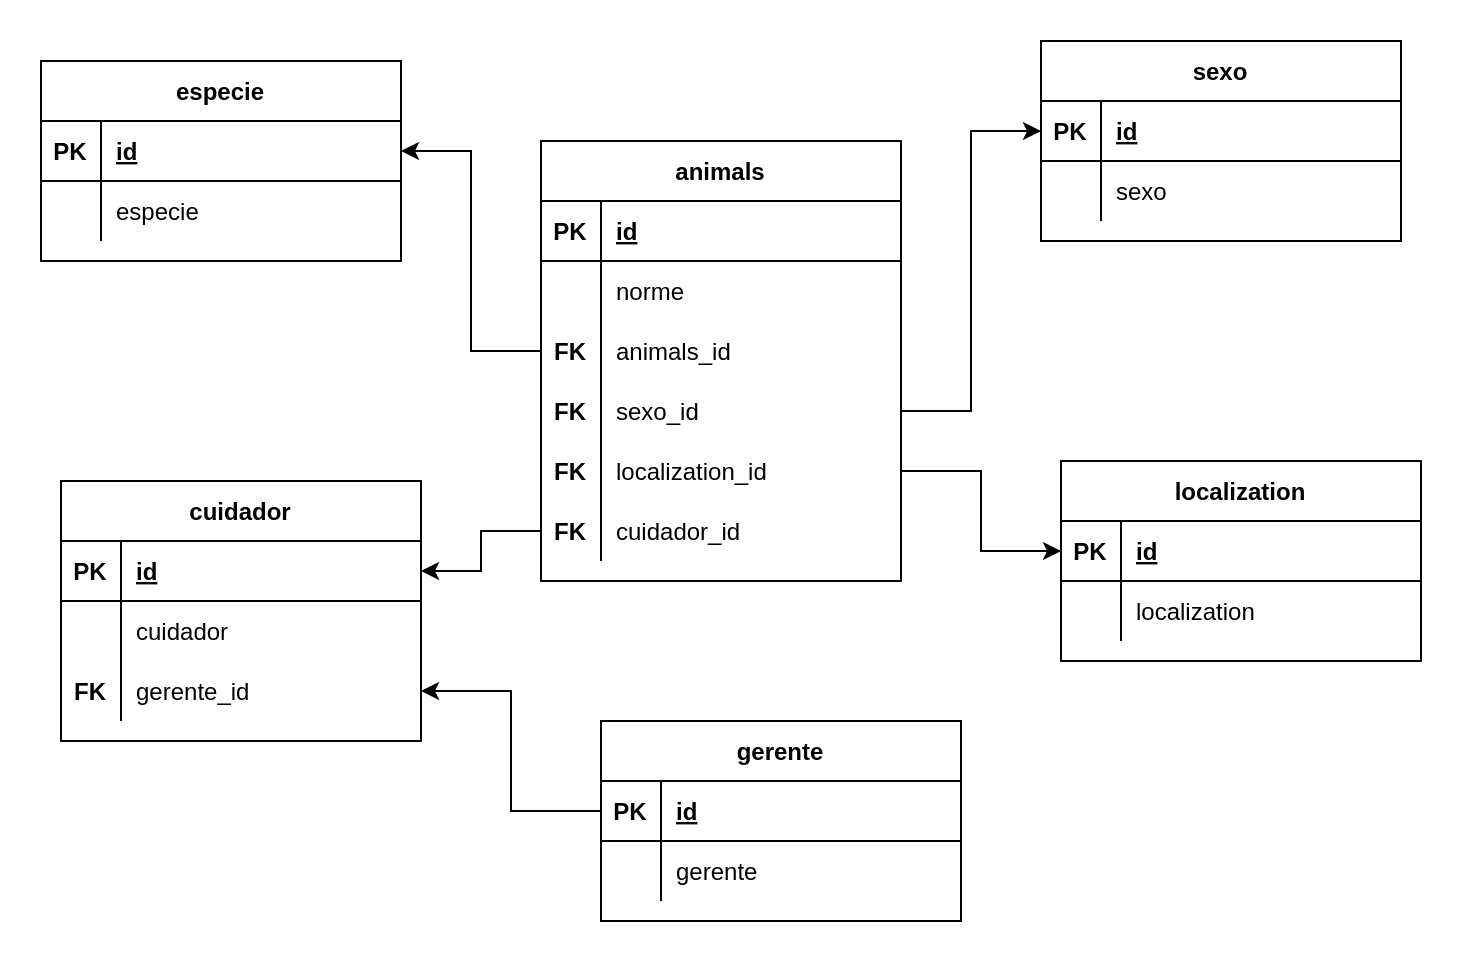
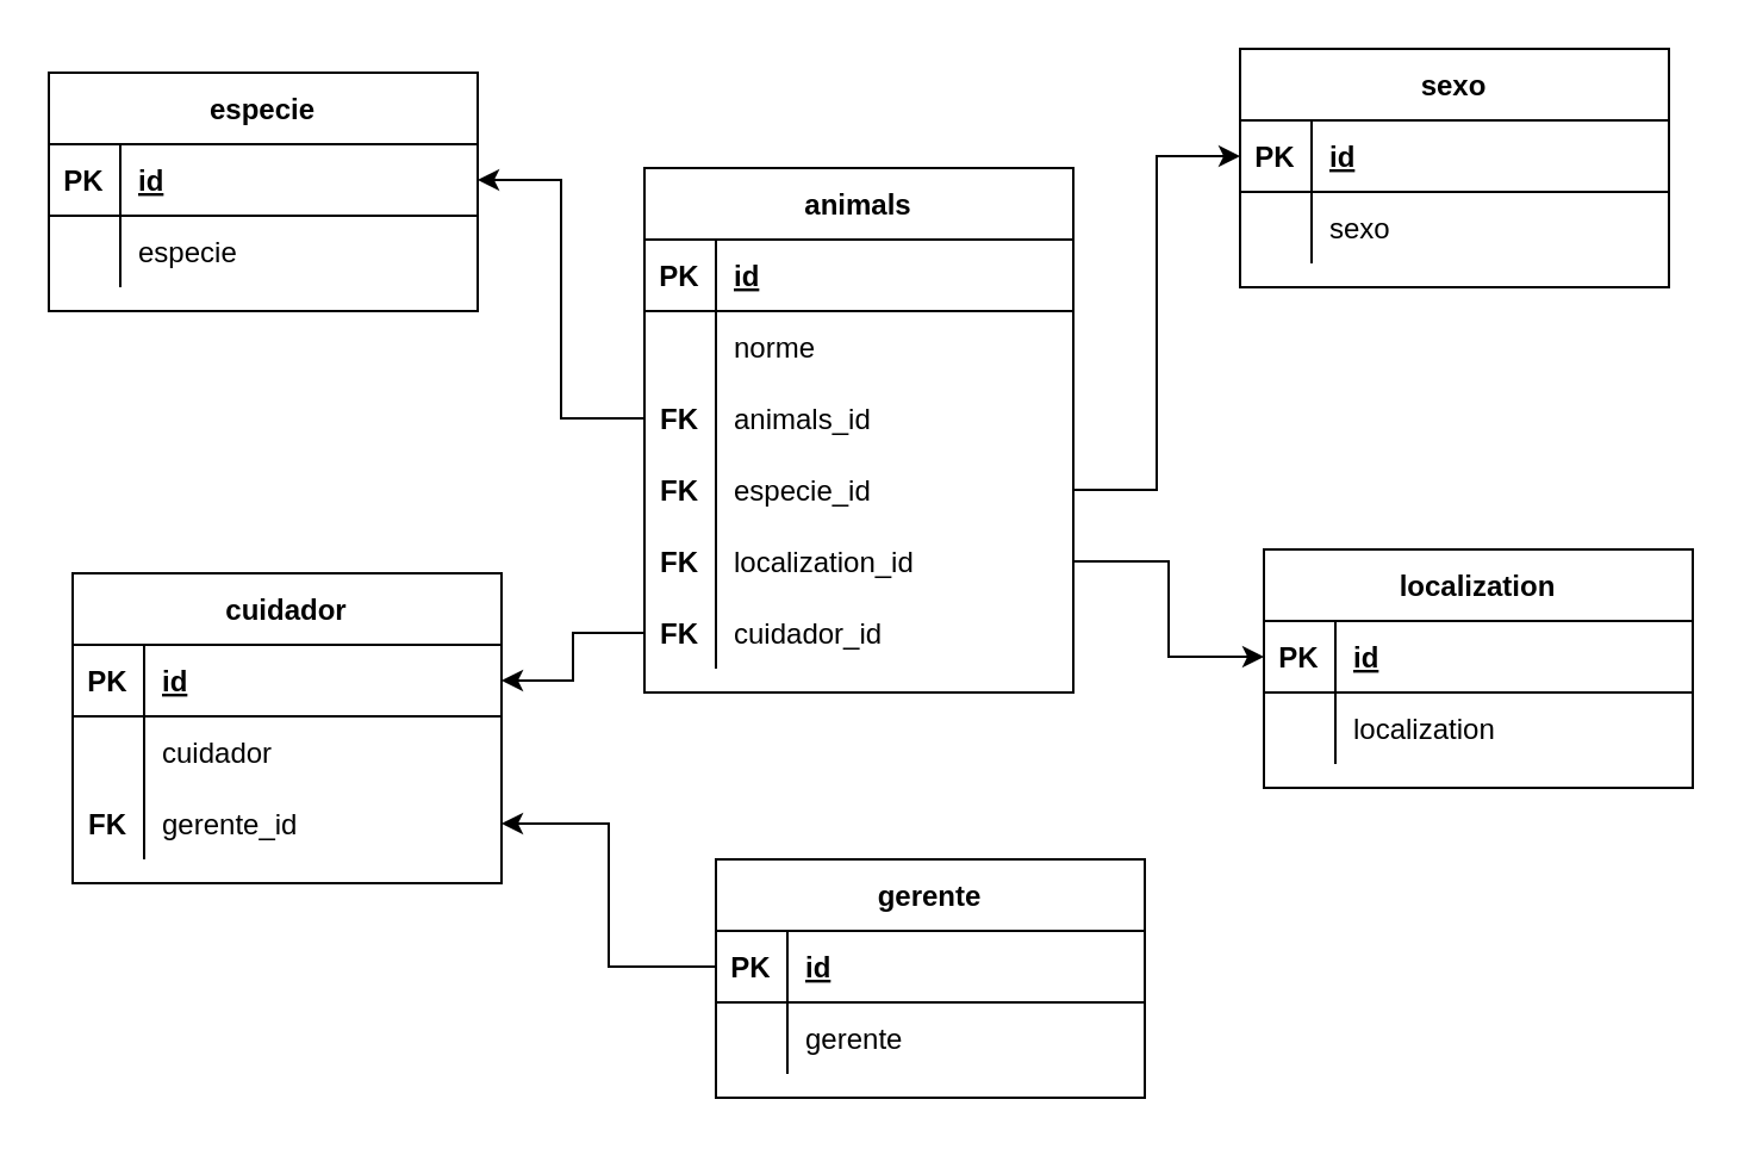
  <mxCell id="0" />
  <mxCell id="1" parent="0" />
  <mxCell id="2" value="animals" style="shape=table;startSize=30;container=1;collapsible=1;childLayout=tableLayout;fixedRows=1;rowLines=0;fontStyle=1;align=center;resizeLast=1;" vertex="1" parent="1"><mxGeometry x="270" y="70" width="180" height="220" as="geometry" /></mxCell>
  <mxCell id="3" value="" style="shape=tableRow;horizontal=0;startSize=0;swimlaneHead=0;swimlaneBody=0;fillColor=none;collapsible=0;dropTarget=0;points=[[0,0.5],[1,0.5]];portConstraint=eastwest;top=0;left=0;right=0;bottom=1;" vertex="1" parent="2"><mxGeometry y="30" width="180" height="30" as="geometry" /></mxCell>
  <mxCell id="4" value="PK" style="shape=partialRectangle;connectable=0;fillColor=none;top=0;left=0;bottom=0;right=0;fontStyle=1;overflow=hidden;" vertex="1" parent="3"><mxGeometry width="30" height="30" as="geometry"><mxRectangle width="30" height="30" as="alternateBounds" /></mxGeometry></mxCell>
  <mxCell id="5" value="id" style="shape=partialRectangle;connectable=0;fillColor=none;top=0;left=0;bottom=0;right=0;align=left;spacingLeft=6;fontStyle=5;overflow=hidden;" vertex="1" parent="3"><mxGeometry x="30" width="150" height="30" as="geometry"><mxRectangle width="150" height="30" as="alternateBounds" /></mxGeometry></mxCell>
  <mxCell id="6" value="" style="shape=tableRow;horizontal=0;startSize=0;swimlaneHead=0;swimlaneBody=0;fillColor=none;collapsible=0;dropTarget=0;points=[[0,0.5],[1,0.5]];portConstraint=eastwest;top=0;left=0;right=0;bottom=0;" vertex="1" parent="2"><mxGeometry y="60" width="180" height="30" as="geometry" /></mxCell>
  <mxCell id="7" value="" style="shape=partialRectangle;connectable=0;fillColor=none;top=0;left=0;bottom=0;right=0;editable=1;overflow=hidden;" vertex="1" parent="6"><mxGeometry width="30" height="30" as="geometry"><mxRectangle width="30" height="30" as="alternateBounds" /></mxGeometry></mxCell>
  <mxCell id="8" value="norme" style="shape=partialRectangle;connectable=0;fillColor=none;top=0;left=0;bottom=0;right=0;align=left;spacingLeft=6;overflow=hidden;" vertex="1" parent="6"><mxGeometry x="30" width="150" height="30" as="geometry"><mxRectangle width="150" height="30" as="alternateBounds" /></mxGeometry></mxCell>
  <mxCell id="9" value="" style="shape=tableRow;horizontal=0;startSize=0;swimlaneHead=0;swimlaneBody=0;fillColor=none;collapsible=0;dropTarget=0;points=[[0,0.5],[1,0.5]];portConstraint=eastwest;top=0;left=0;right=0;bottom=0;" vertex="1" parent="2"><mxGeometry y="90" width="180" height="30" as="geometry" /></mxCell>
  <mxCell id="10" value="FK" style="shape=partialRectangle;connectable=0;fillColor=none;top=0;left=0;bottom=0;right=0;editable=1;overflow=hidden;fontStyle=1" vertex="1" parent="9"><mxGeometry width="30" height="30" as="geometry"><mxRectangle width="30" height="30" as="alternateBounds" /></mxGeometry></mxCell>
  <mxCell id="11" value="animals_id" style="shape=partialRectangle;connectable=0;fillColor=none;top=0;left=0;bottom=0;right=0;align=left;spacingLeft=6;overflow=hidden;" vertex="1" parent="9"><mxGeometry x="30" width="150" height="30" as="geometry"><mxRectangle width="150" height="30" as="alternateBounds" /></mxGeometry></mxCell>
  <mxCell id="12" value="" style="shape=tableRow;horizontal=0;startSize=0;swimlaneHead=0;swimlaneBody=0;fillColor=none;collapsible=0;dropTarget=0;points=[[0,0.5],[1,0.5]];portConstraint=eastwest;top=0;left=0;right=0;bottom=0;" vertex="1" parent="2"><mxGeometry y="120" width="180" height="30" as="geometry" /></mxCell>
  <mxCell id="13" value="FK" style="shape=partialRectangle;connectable=0;fillColor=none;top=0;left=0;bottom=0;right=0;editable=1;overflow=hidden;fontStyle=1" vertex="1" parent="12"><mxGeometry width="30" height="30" as="geometry"><mxRectangle width="30" height="30" as="alternateBounds" /></mxGeometry></mxCell>
- <mxCell id="14" value="sexo_id" style="shape=partialRectangle;connectable=0;fillColor=none;top=0;left=0;bottom=0;right=0;align=left;spacingLeft=6;overflow=hidden;" vertex="1" parent="12"><mxGeometry x="30" width="150" height="30" as="geometry"><mxRectangle width="150" height="30" as="alternateBounds" /></mxGeometry></mxCell>
+ <mxCell id="14" value="especie_id" style="shape=partialRectangle;connectable=0;fillColor=none;top=0;left=0;bottom=0;right=0;align=left;spacingLeft=6;overflow=hidden;" vertex="1" parent="12"><mxGeometry x="30" width="150" height="30" as="geometry"><mxRectangle width="150" height="30" as="alternateBounds" /></mxGeometry></mxCell>
  <mxCell id="15" value="" style="shape=tableRow;horizontal=0;startSize=0;swimlaneHead=0;swimlaneBody=0;fillColor=none;collapsible=0;dropTarget=0;points=[[0,0.5],[1,0.5]];portConstraint=eastwest;top=0;left=0;right=0;bottom=0;" vertex="1" parent="2"><mxGeometry y="150" width="180" height="30" as="geometry" /></mxCell>
  <mxCell id="16" value="FK" style="shape=partialRectangle;connectable=0;fillColor=none;top=0;left=0;bottom=0;right=0;editable=1;overflow=hidden;fontStyle=1" vertex="1" parent="15"><mxGeometry width="30" height="30" as="geometry"><mxRectangle width="30" height="30" as="alternateBounds" /></mxGeometry></mxCell>
  <mxCell id="17" value="localization_id" style="shape=partialRectangle;connectable=0;fillColor=none;top=0;left=0;bottom=0;right=0;align=left;spacingLeft=6;overflow=hidden;" vertex="1" parent="15"><mxGeometry x="30" width="150" height="30" as="geometry"><mxRectangle width="150" height="30" as="alternateBounds" /></mxGeometry></mxCell>
  <mxCell id="18" value="" style="shape=tableRow;horizontal=0;startSize=0;swimlaneHead=0;swimlaneBody=0;fillColor=none;collapsible=0;dropTarget=0;points=[[0,0.5],[1,0.5]];portConstraint=eastwest;top=0;left=0;right=0;bottom=0;" vertex="1" parent="2"><mxGeometry y="180" width="180" height="30" as="geometry" /></mxCell>
  <mxCell id="19" value="FK" style="shape=partialRectangle;connectable=0;fillColor=none;top=0;left=0;bottom=0;right=0;editable=1;overflow=hidden;fontStyle=1" vertex="1" parent="18"><mxGeometry width="30" height="30" as="geometry"><mxRectangle width="30" height="30" as="alternateBounds" /></mxGeometry></mxCell>
  <mxCell id="20" value="cuidador_id" style="shape=partialRectangle;connectable=0;fillColor=none;top=0;left=0;bottom=0;right=0;align=left;spacingLeft=6;overflow=hidden;" vertex="1" parent="18"><mxGeometry x="30" width="150" height="30" as="geometry"><mxRectangle width="150" height="30" as="alternateBounds" /></mxGeometry></mxCell>
  <mxCell id="21" value="especie" style="shape=table;startSize=30;container=1;collapsible=1;childLayout=tableLayout;fixedRows=1;rowLines=0;fontStyle=1;align=center;resizeLast=1;" vertex="1" parent="1"><mxGeometry x="20" y="30" width="180" height="100" as="geometry" /></mxCell>
  <mxCell id="22" value="" style="shape=tableRow;horizontal=0;startSize=0;swimlaneHead=0;swimlaneBody=0;fillColor=none;collapsible=0;dropTarget=0;points=[[0,0.5],[1,0.5]];portConstraint=eastwest;top=0;left=0;right=0;bottom=1;" vertex="1" parent="21"><mxGeometry y="30" width="180" height="30" as="geometry" /></mxCell>
  <mxCell id="23" value="PK" style="shape=partialRectangle;connectable=0;fillColor=none;top=0;left=0;bottom=0;right=0;fontStyle=1;overflow=hidden;" vertex="1" parent="22"><mxGeometry width="30" height="30" as="geometry"><mxRectangle width="30" height="30" as="alternateBounds" /></mxGeometry></mxCell>
  <mxCell id="24" value="id" style="shape=partialRectangle;connectable=0;fillColor=none;top=0;left=0;bottom=0;right=0;align=left;spacingLeft=6;fontStyle=5;overflow=hidden;" vertex="1" parent="22"><mxGeometry x="30" width="150" height="30" as="geometry"><mxRectangle width="150" height="30" as="alternateBounds" /></mxGeometry></mxCell>
  <mxCell id="25" value="" style="shape=tableRow;horizontal=0;startSize=0;swimlaneHead=0;swimlaneBody=0;fillColor=none;collapsible=0;dropTarget=0;points=[[0,0.5],[1,0.5]];portConstraint=eastwest;top=0;left=0;right=0;bottom=0;" vertex="1" parent="21"><mxGeometry y="60" width="180" height="30" as="geometry" /></mxCell>
  <mxCell id="26" value="" style="shape=partialRectangle;connectable=0;fillColor=none;top=0;left=0;bottom=0;right=0;editable=1;overflow=hidden;" vertex="1" parent="25"><mxGeometry width="30" height="30" as="geometry"><mxRectangle width="30" height="30" as="alternateBounds" /></mxGeometry></mxCell>
  <mxCell id="27" value="especie" style="shape=partialRectangle;connectable=0;fillColor=none;top=0;left=0;bottom=0;right=0;align=left;spacingLeft=6;overflow=hidden;" vertex="1" parent="25"><mxGeometry x="30" width="150" height="30" as="geometry"><mxRectangle width="150" height="30" as="alternateBounds" /></mxGeometry></mxCell>
  <mxCell id="28" value="sexo" style="shape=table;startSize=30;container=1;collapsible=1;childLayout=tableLayout;fixedRows=1;rowLines=0;fontStyle=1;align=center;resizeLast=1;" vertex="1" parent="1"><mxGeometry x="520" y="20" width="180" height="100" as="geometry" /></mxCell>
  <mxCell id="29" value="" style="shape=tableRow;horizontal=0;startSize=0;swimlaneHead=0;swimlaneBody=0;fillColor=none;collapsible=0;dropTarget=0;points=[[0,0.5],[1,0.5]];portConstraint=eastwest;top=0;left=0;right=0;bottom=1;" vertex="1" parent="28"><mxGeometry y="30" width="180" height="30" as="geometry" /></mxCell>
  <mxCell id="30" value="PK" style="shape=partialRectangle;connectable=0;fillColor=none;top=0;left=0;bottom=0;right=0;fontStyle=1;overflow=hidden;" vertex="1" parent="29"><mxGeometry width="30" height="30" as="geometry"><mxRectangle width="30" height="30" as="alternateBounds" /></mxGeometry></mxCell>
  <mxCell id="31" value="id" style="shape=partialRectangle;connectable=0;fillColor=none;top=0;left=0;bottom=0;right=0;align=left;spacingLeft=6;fontStyle=5;overflow=hidden;" vertex="1" parent="29"><mxGeometry x="30" width="150" height="30" as="geometry"><mxRectangle width="150" height="30" as="alternateBounds" /></mxGeometry></mxCell>
  <mxCell id="32" value="" style="shape=tableRow;horizontal=0;startSize=0;swimlaneHead=0;swimlaneBody=0;fillColor=none;collapsible=0;dropTarget=0;points=[[0,0.5],[1,0.5]];portConstraint=eastwest;top=0;left=0;right=0;bottom=0;" vertex="1" parent="28"><mxGeometry y="60" width="180" height="30" as="geometry" /></mxCell>
  <mxCell id="33" value="" style="shape=partialRectangle;connectable=0;fillColor=none;top=0;left=0;bottom=0;right=0;editable=1;overflow=hidden;" vertex="1" parent="32"><mxGeometry width="30" height="30" as="geometry"><mxRectangle width="30" height="30" as="alternateBounds" /></mxGeometry></mxCell>
  <mxCell id="34" value="sexo" style="shape=partialRectangle;connectable=0;fillColor=none;top=0;left=0;bottom=0;right=0;align=left;spacingLeft=6;overflow=hidden;" vertex="1" parent="32"><mxGeometry x="30" width="150" height="30" as="geometry"><mxRectangle width="150" height="30" as="alternateBounds" /></mxGeometry></mxCell>
  <mxCell id="35" value="localization" style="shape=table;startSize=30;container=1;collapsible=1;childLayout=tableLayout;fixedRows=1;rowLines=0;fontStyle=1;align=center;resizeLast=1;" vertex="1" parent="1"><mxGeometry x="530" y="230" width="180" height="100" as="geometry" /></mxCell>
  <mxCell id="36" value="" style="shape=tableRow;horizontal=0;startSize=0;swimlaneHead=0;swimlaneBody=0;fillColor=none;collapsible=0;dropTarget=0;points=[[0,0.5],[1,0.5]];portConstraint=eastwest;top=0;left=0;right=0;bottom=1;" vertex="1" parent="35"><mxGeometry y="30" width="180" height="30" as="geometry" /></mxCell>
  <mxCell id="37" value="PK" style="shape=partialRectangle;connectable=0;fillColor=none;top=0;left=0;bottom=0;right=0;fontStyle=1;overflow=hidden;" vertex="1" parent="36"><mxGeometry width="30" height="30" as="geometry"><mxRectangle width="30" height="30" as="alternateBounds" /></mxGeometry></mxCell>
  <mxCell id="38" value="id" style="shape=partialRectangle;connectable=0;fillColor=none;top=0;left=0;bottom=0;right=0;align=left;spacingLeft=6;fontStyle=5;overflow=hidden;" vertex="1" parent="36"><mxGeometry x="30" width="150" height="30" as="geometry"><mxRectangle width="150" height="30" as="alternateBounds" /></mxGeometry></mxCell>
  <mxCell id="39" value="" style="shape=tableRow;horizontal=0;startSize=0;swimlaneHead=0;swimlaneBody=0;fillColor=none;collapsible=0;dropTarget=0;points=[[0,0.5],[1,0.5]];portConstraint=eastwest;top=0;left=0;right=0;bottom=0;" vertex="1" parent="35"><mxGeometry y="60" width="180" height="30" as="geometry" /></mxCell>
  <mxCell id="40" value="" style="shape=partialRectangle;connectable=0;fillColor=none;top=0;left=0;bottom=0;right=0;editable=1;overflow=hidden;" vertex="1" parent="39"><mxGeometry width="30" height="30" as="geometry"><mxRectangle width="30" height="30" as="alternateBounds" /></mxGeometry></mxCell>
  <mxCell id="41" value="localization" style="shape=partialRectangle;connectable=0;fillColor=none;top=0;left=0;bottom=0;right=0;align=left;spacingLeft=6;overflow=hidden;" vertex="1" parent="39"><mxGeometry x="30" width="150" height="30" as="geometry"><mxRectangle width="150" height="30" as="alternateBounds" /></mxGeometry></mxCell>
  <mxCell id="42" style="edgeStyle=orthogonalEdgeStyle;rounded=0;orthogonalLoop=1;jettySize=auto;html=1;exitX=1;exitY=0.5;exitDx=0;exitDy=0;" edge="1" parent="1" source="15" target="36"><mxGeometry relative="1" as="geometry" /></mxCell>
  <mxCell id="43" style="edgeStyle=orthogonalEdgeStyle;rounded=0;orthogonalLoop=1;jettySize=auto;html=1;exitX=1;exitY=0.5;exitDx=0;exitDy=0;" edge="1" parent="1" source="12" target="29"><mxGeometry relative="1" as="geometry" /></mxCell>
  <mxCell id="44" value="cuidador" style="shape=table;startSize=30;container=1;collapsible=1;childLayout=tableLayout;fixedRows=1;rowLines=0;fontStyle=1;align=center;resizeLast=1;" vertex="1" parent="1"><mxGeometry x="30" y="240" width="180" height="130" as="geometry" /></mxCell>
  <mxCell id="45" value="" style="shape=tableRow;horizontal=0;startSize=0;swimlaneHead=0;swimlaneBody=0;fillColor=none;collapsible=0;dropTarget=0;points=[[0,0.5],[1,0.5]];portConstraint=eastwest;top=0;left=0;right=0;bottom=1;" vertex="1" parent="44"><mxGeometry y="30" width="180" height="30" as="geometry" /></mxCell>
  <mxCell id="46" value="PK" style="shape=partialRectangle;connectable=0;fillColor=none;top=0;left=0;bottom=0;right=0;fontStyle=1;overflow=hidden;" vertex="1" parent="45"><mxGeometry width="30" height="30" as="geometry"><mxRectangle width="30" height="30" as="alternateBounds" /></mxGeometry></mxCell>
  <mxCell id="47" value="id" style="shape=partialRectangle;connectable=0;fillColor=none;top=0;left=0;bottom=0;right=0;align=left;spacingLeft=6;fontStyle=5;overflow=hidden;" vertex="1" parent="45"><mxGeometry x="30" width="150" height="30" as="geometry"><mxRectangle width="150" height="30" as="alternateBounds" /></mxGeometry></mxCell>
  <mxCell id="48" value="" style="shape=tableRow;horizontal=0;startSize=0;swimlaneHead=0;swimlaneBody=0;fillColor=none;collapsible=0;dropTarget=0;points=[[0,0.5],[1,0.5]];portConstraint=eastwest;top=0;left=0;right=0;bottom=0;" vertex="1" parent="44"><mxGeometry y="60" width="180" height="30" as="geometry" /></mxCell>
  <mxCell id="49" value="" style="shape=partialRectangle;connectable=0;fillColor=none;top=0;left=0;bottom=0;right=0;editable=1;overflow=hidden;" vertex="1" parent="48"><mxGeometry width="30" height="30" as="geometry"><mxRectangle width="30" height="30" as="alternateBounds" /></mxGeometry></mxCell>
  <mxCell id="50" value="cuidador" style="shape=partialRectangle;connectable=0;fillColor=none;top=0;left=0;bottom=0;right=0;align=left;spacingLeft=6;overflow=hidden;" vertex="1" parent="48"><mxGeometry x="30" width="150" height="30" as="geometry"><mxRectangle width="150" height="30" as="alternateBounds" /></mxGeometry></mxCell>
  <mxCell id="51" value="" style="shape=tableRow;horizontal=0;startSize=0;swimlaneHead=0;swimlaneBody=0;fillColor=none;collapsible=0;dropTarget=0;points=[[0,0.5],[1,0.5]];portConstraint=eastwest;top=0;left=0;right=0;bottom=0;" vertex="1" parent="44"><mxGeometry y="90" width="180" height="30" as="geometry" /></mxCell>
  <mxCell id="52" value="FK" style="shape=partialRectangle;connectable=0;fillColor=none;top=0;left=0;bottom=0;right=0;editable=1;overflow=hidden;fontStyle=1" vertex="1" parent="51"><mxGeometry width="30" height="30" as="geometry"><mxRectangle width="30" height="30" as="alternateBounds" /></mxGeometry></mxCell>
  <mxCell id="53" value="gerente_id" style="shape=partialRectangle;connectable=0;fillColor=none;top=0;left=0;bottom=0;right=0;align=left;spacingLeft=6;overflow=hidden;" vertex="1" parent="51"><mxGeometry x="30" width="150" height="30" as="geometry"><mxRectangle width="150" height="30" as="alternateBounds" /></mxGeometry></mxCell>
  <mxCell id="54" style="edgeStyle=orthogonalEdgeStyle;rounded=0;orthogonalLoop=1;jettySize=auto;html=1;exitX=0;exitY=0.5;exitDx=0;exitDy=0;" edge="1" parent="1" source="9" target="22"><mxGeometry relative="1" as="geometry" /></mxCell>
  <mxCell id="55" style="edgeStyle=orthogonalEdgeStyle;rounded=0;orthogonalLoop=1;jettySize=auto;html=1;exitX=0;exitY=0.5;exitDx=0;exitDy=0;" edge="1" parent="1" source="18" target="45"><mxGeometry relative="1" as="geometry" /></mxCell>
  <mxCell id="56" value="gerente" style="shape=table;startSize=30;container=1;collapsible=1;childLayout=tableLayout;fixedRows=1;rowLines=0;fontStyle=1;align=center;resizeLast=1;" vertex="1" parent="1"><mxGeometry x="300" y="360" width="180" height="100" as="geometry" /></mxCell>
  <mxCell id="57" value="" style="shape=tableRow;horizontal=0;startSize=0;swimlaneHead=0;swimlaneBody=0;fillColor=none;collapsible=0;dropTarget=0;points=[[0,0.5],[1,0.5]];portConstraint=eastwest;top=0;left=0;right=0;bottom=1;" vertex="1" parent="56"><mxGeometry y="30" width="180" height="30" as="geometry" /></mxCell>
  <mxCell id="58" value="PK" style="shape=partialRectangle;connectable=0;fillColor=none;top=0;left=0;bottom=0;right=0;fontStyle=1;overflow=hidden;" vertex="1" parent="57"><mxGeometry width="30" height="30" as="geometry"><mxRectangle width="30" height="30" as="alternateBounds" /></mxGeometry></mxCell>
  <mxCell id="59" value="id" style="shape=partialRectangle;connectable=0;fillColor=none;top=0;left=0;bottom=0;right=0;align=left;spacingLeft=6;fontStyle=5;overflow=hidden;" vertex="1" parent="57"><mxGeometry x="30" width="150" height="30" as="geometry"><mxRectangle width="150" height="30" as="alternateBounds" /></mxGeometry></mxCell>
  <mxCell id="60" value="" style="shape=tableRow;horizontal=0;startSize=0;swimlaneHead=0;swimlaneBody=0;fillColor=none;collapsible=0;dropTarget=0;points=[[0,0.5],[1,0.5]];portConstraint=eastwest;top=0;left=0;right=0;bottom=0;" vertex="1" parent="56"><mxGeometry y="60" width="180" height="30" as="geometry" /></mxCell>
  <mxCell id="61" value="" style="shape=partialRectangle;connectable=0;fillColor=none;top=0;left=0;bottom=0;right=0;editable=1;overflow=hidden;" vertex="1" parent="60"><mxGeometry width="30" height="30" as="geometry"><mxRectangle width="30" height="30" as="alternateBounds" /></mxGeometry></mxCell>
  <mxCell id="62" value="gerente" style="shape=partialRectangle;connectable=0;fillColor=none;top=0;left=0;bottom=0;right=0;align=left;spacingLeft=6;overflow=hidden;" vertex="1" parent="60"><mxGeometry x="30" width="150" height="30" as="geometry"><mxRectangle width="150" height="30" as="alternateBounds" /></mxGeometry></mxCell>
  <mxCell id="63" style="edgeStyle=orthogonalEdgeStyle;rounded=0;orthogonalLoop=1;jettySize=auto;html=1;exitX=0;exitY=0.5;exitDx=0;exitDy=0;entryX=1;entryY=0.5;entryDx=0;entryDy=0;" edge="1" parent="1" source="57" target="51"><mxGeometry relative="1" as="geometry" /></mxCell>
